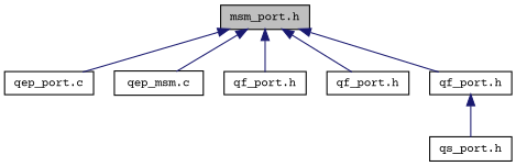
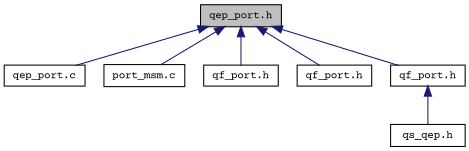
  digraph {
    fontname="Courier Prime"
    node [color=black fillcolor=white fontname="Courier Prime" fontsize=10 shape=record style=filled]
    edge [color=midnightblue dir=back fontname="Courier Prime" fontsize=10 labelfontname=Helvetica labelfontsize=10 style=solid]
-   n1 [fillcolor=grey75 fontcolor=black height=0.2 label="msm_port.h" width=0.4]
+   n1 [fillcolor=grey75 fontcolor=black height=0.2 label="qep_port.h" width=0.4]
    n2 [height=0.2 label="qep_port.c" width=0.4]
-   n3 [height=0.2 label="qep_msm.c" width=0.4]
+   n3 [height=0.2 label="port_msm.c" width=0.4]
    n4 [height=0.2 label="qf_port.h" width=0.4]
    n5 [height=0.2 label="qf_port.h" width=0.4]
    n6 [height=0.2 label="qf_port.h" width=0.4]
-   n7 [height=0.2 label="qs_port.h" width=0.4]
+   n7 [height=0.2 label="qs_qep.h" width=0.4]
    n1 -> n2
    n1 -> n3
    n1 -> n4
    n1 -> n5
    n1 -> n6
    n6 -> n7
  }
